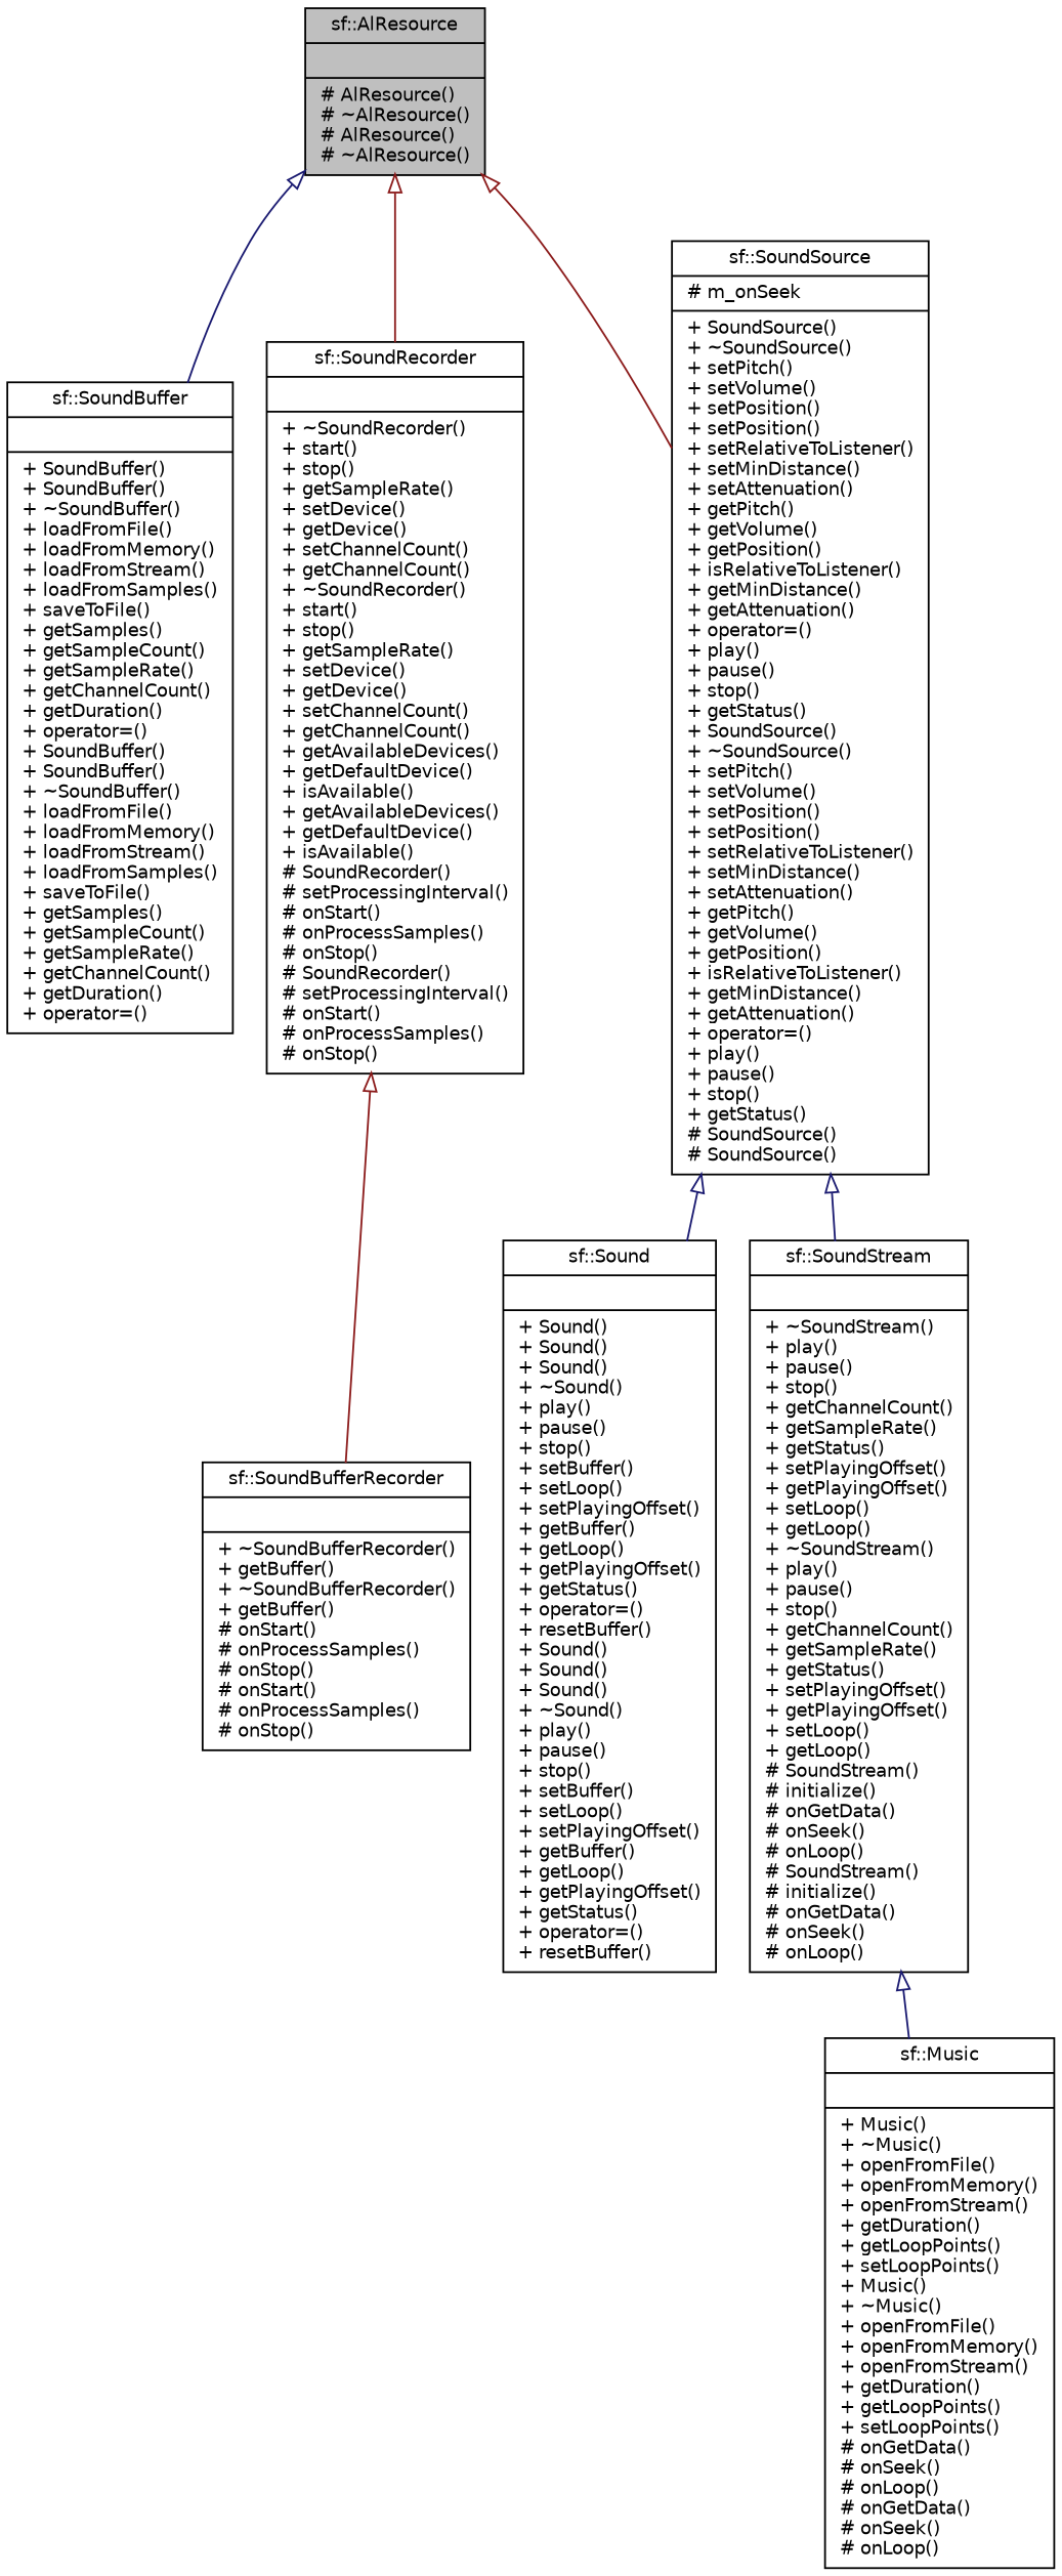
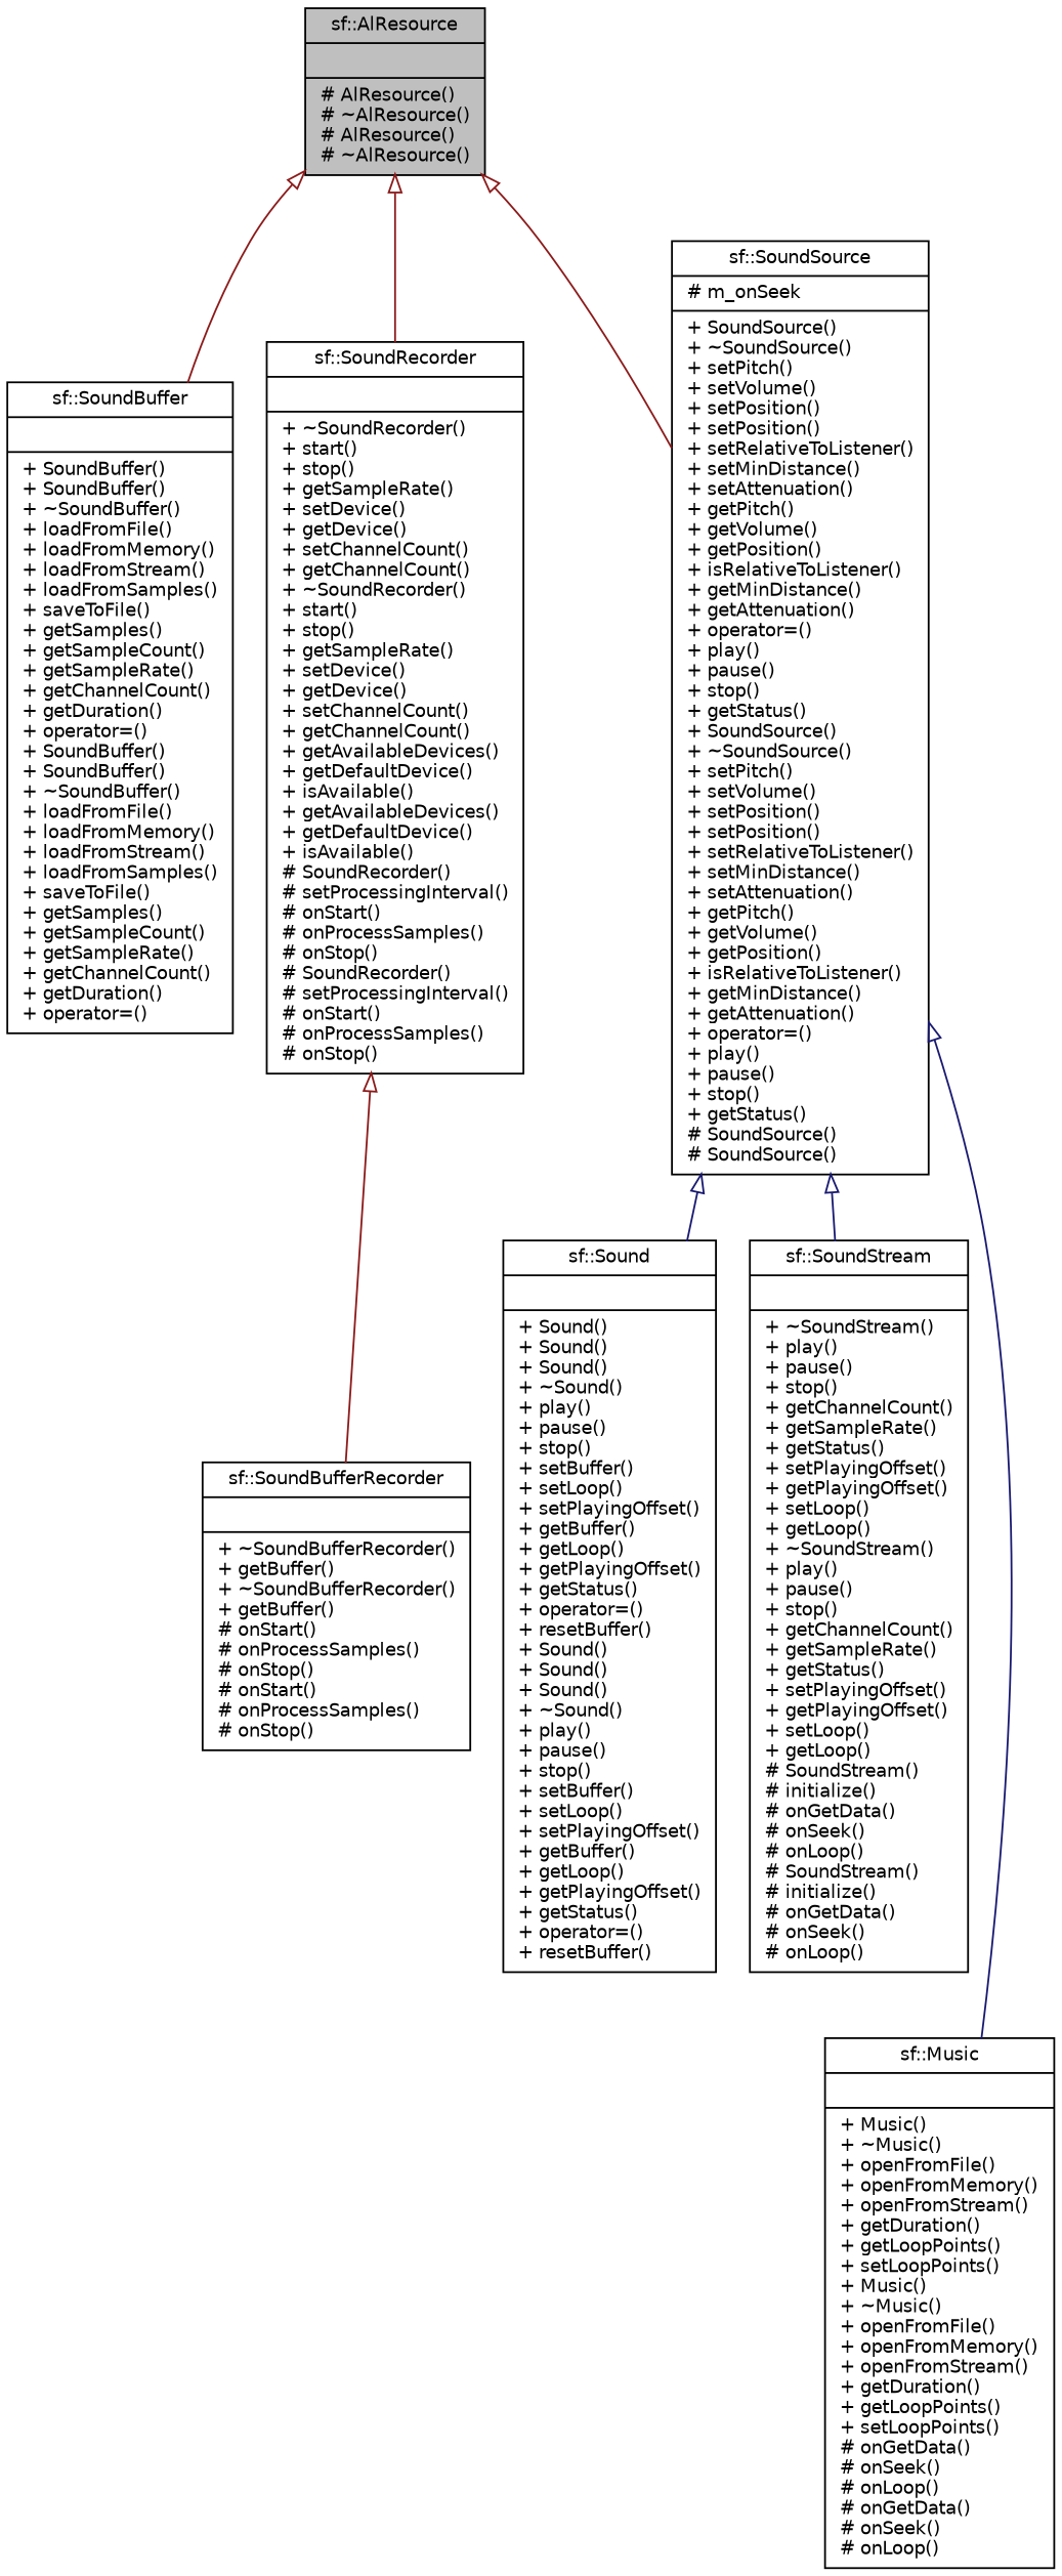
  digraph {
    node [color=black fillcolor=white fontname=Helvetica fontsize=10 shape=record style=filled]
    edge [arrowtail=onormal color=firebrick4 dir=back fontname=Helvetica fontsize=10 labelfontname=Helvetica labelfontsize=10 style=solid]
    n1 [fillcolor=grey75 fontcolor=black height=0.2 label="{sf::AlResource\n||# AlResource()\l# ~AlResource()\l# AlResource()\l# ~AlResource()\l}" width=0.4]
    n2 [height=0.2 label="{sf::SoundBuffer\n||+ SoundBuffer()\l+ SoundBuffer()\l+ ~SoundBuffer()\l+ loadFromFile()\l+ loadFromMemory()\l+ loadFromStream()\l+ loadFromSamples()\l+ saveToFile()\l+ getSamples()\l+ getSampleCount()\l+ getSampleRate()\l+ getChannelCount()\l+ getDuration()\l+ operator=()\l+ SoundBuffer()\l+ SoundBuffer()\l+ ~SoundBuffer()\l+ loadFromFile()\l+ loadFromMemory()\l+ loadFromStream()\l+ loadFromSamples()\l+ saveToFile()\l+ getSamples()\l+ getSampleCount()\l+ getSampleRate()\l+ getChannelCount()\l+ getDuration()\l+ operator=()\l}" width=0.4]
    n3 [height=0.2 label="{sf::SoundRecorder\n||+ ~SoundRecorder()\l+ start()\l+ stop()\l+ getSampleRate()\l+ setDevice()\l+ getDevice()\l+ setChannelCount()\l+ getChannelCount()\l+ ~SoundRecorder()\l+ start()\l+ stop()\l+ getSampleRate()\l+ setDevice()\l+ getDevice()\l+ setChannelCount()\l+ getChannelCount()\l+ getAvailableDevices()\l+ getDefaultDevice()\l+ isAvailable()\l+ getAvailableDevices()\l+ getDefaultDevice()\l+ isAvailable()\l# SoundRecorder()\l# setProcessingInterval()\l# onStart()\l# onProcessSamples()\l# onStop()\l# SoundRecorder()\l# setProcessingInterval()\l# onStart()\l# onProcessSamples()\l# onStop()\l}" width=0.4]
    n4 [height=0.2 label="{sf::SoundSource\n|# m_onSeek\l|+ SoundSource()\l+ ~SoundSource()\l+ setPitch()\l+ setVolume()\l+ setPosition()\l+ setPosition()\l+ setRelativeToListener()\l+ setMinDistance()\l+ setAttenuation()\l+ getPitch()\l+ getVolume()\l+ getPosition()\l+ isRelativeToListener()\l+ getMinDistance()\l+ getAttenuation()\l+ operator=()\l+ play()\l+ pause()\l+ stop()\l+ getStatus()\l+ SoundSource()\l+ ~SoundSource()\l+ setPitch()\l+ setVolume()\l+ setPosition()\l+ setPosition()\l+ setRelativeToListener()\l+ setMinDistance()\l+ setAttenuation()\l+ getPitch()\l+ getVolume()\l+ getPosition()\l+ isRelativeToListener()\l+ getMinDistance()\l+ getAttenuation()\l+ operator=()\l+ play()\l+ pause()\l+ stop()\l+ getStatus()\l# SoundSource()\l# SoundSource()\l}" width=0.4]
    n5 [height=0.2 label="{sf::SoundBufferRecorder\n||+ ~SoundBufferRecorder()\l+ getBuffer()\l+ ~SoundBufferRecorder()\l+ getBuffer()\l# onStart()\l# onProcessSamples()\l# onStop()\l# onStart()\l# onProcessSamples()\l# onStop()\l}" width=0.4]
    n6 [height=0.2 label="{sf::Sound\n||+ Sound()\l+ Sound()\l+ Sound()\l+ ~Sound()\l+ play()\l+ pause()\l+ stop()\l+ setBuffer()\l+ setLoop()\l+ setPlayingOffset()\l+ getBuffer()\l+ getLoop()\l+ getPlayingOffset()\l+ getStatus()\l+ operator=()\l+ resetBuffer()\l+ Sound()\l+ Sound()\l+ Sound()\l+ ~Sound()\l+ play()\l+ pause()\l+ stop()\l+ setBuffer()\l+ setLoop()\l+ setPlayingOffset()\l+ getBuffer()\l+ getLoop()\l+ getPlayingOffset()\l+ getStatus()\l+ operator=()\l+ resetBuffer()\l}" width=0.4]
    n7 [height=0.2 label="{sf::SoundStream\n||+ ~SoundStream()\l+ play()\l+ pause()\l+ stop()\l+ getChannelCount()\l+ getSampleRate()\l+ getStatus()\l+ setPlayingOffset()\l+ getPlayingOffset()\l+ setLoop()\l+ getLoop()\l+ ~SoundStream()\l+ play()\l+ pause()\l+ stop()\l+ getChannelCount()\l+ getSampleRate()\l+ getStatus()\l+ setPlayingOffset()\l+ getPlayingOffset()\l+ setLoop()\l+ getLoop()\l# SoundStream()\l# initialize()\l# onGetData()\l# onSeek()\l# onLoop()\l# SoundStream()\l# initialize()\l# onGetData()\l# onSeek()\l# onLoop()\l}" width=0.4]
    n8 [height=0.2 label="{sf::Music\n||+ Music()\l+ ~Music()\l+ openFromFile()\l+ openFromMemory()\l+ openFromStream()\l+ getDuration()\l+ getLoopPoints()\l+ setLoopPoints()\l+ Music()\l+ ~Music()\l+ openFromFile()\l+ openFromMemory()\l+ openFromStream()\l+ getDuration()\l+ getLoopPoints()\l+ setLoopPoints()\l# onGetData()\l# onSeek()\l# onLoop()\l# onGetData()\l# onSeek()\l# onLoop()\l}" width=0.4]
-   n1 -> n2 [color=midnightblue]
+   n1 -> n2
    n1 -> n3
    n1 -> n4
    n3 -> n5
    n4 -> n6 [color=midnightblue]
    n4 -> n7 [color=midnightblue]
-   n7 -> n8 [color=midnightblue]
+   n4 -> n8 [color=midnightblue]
  }
